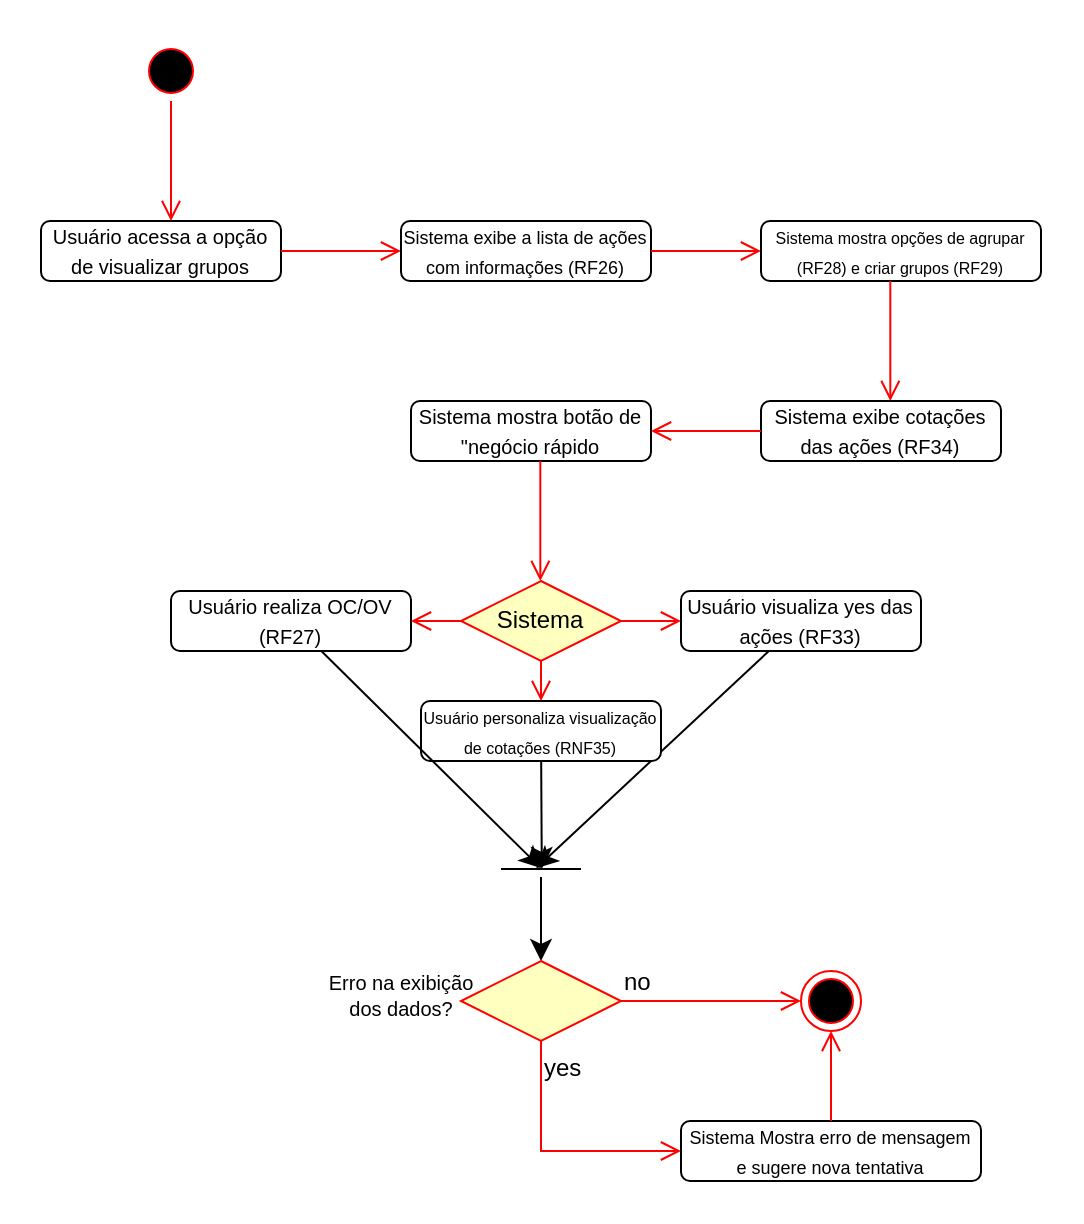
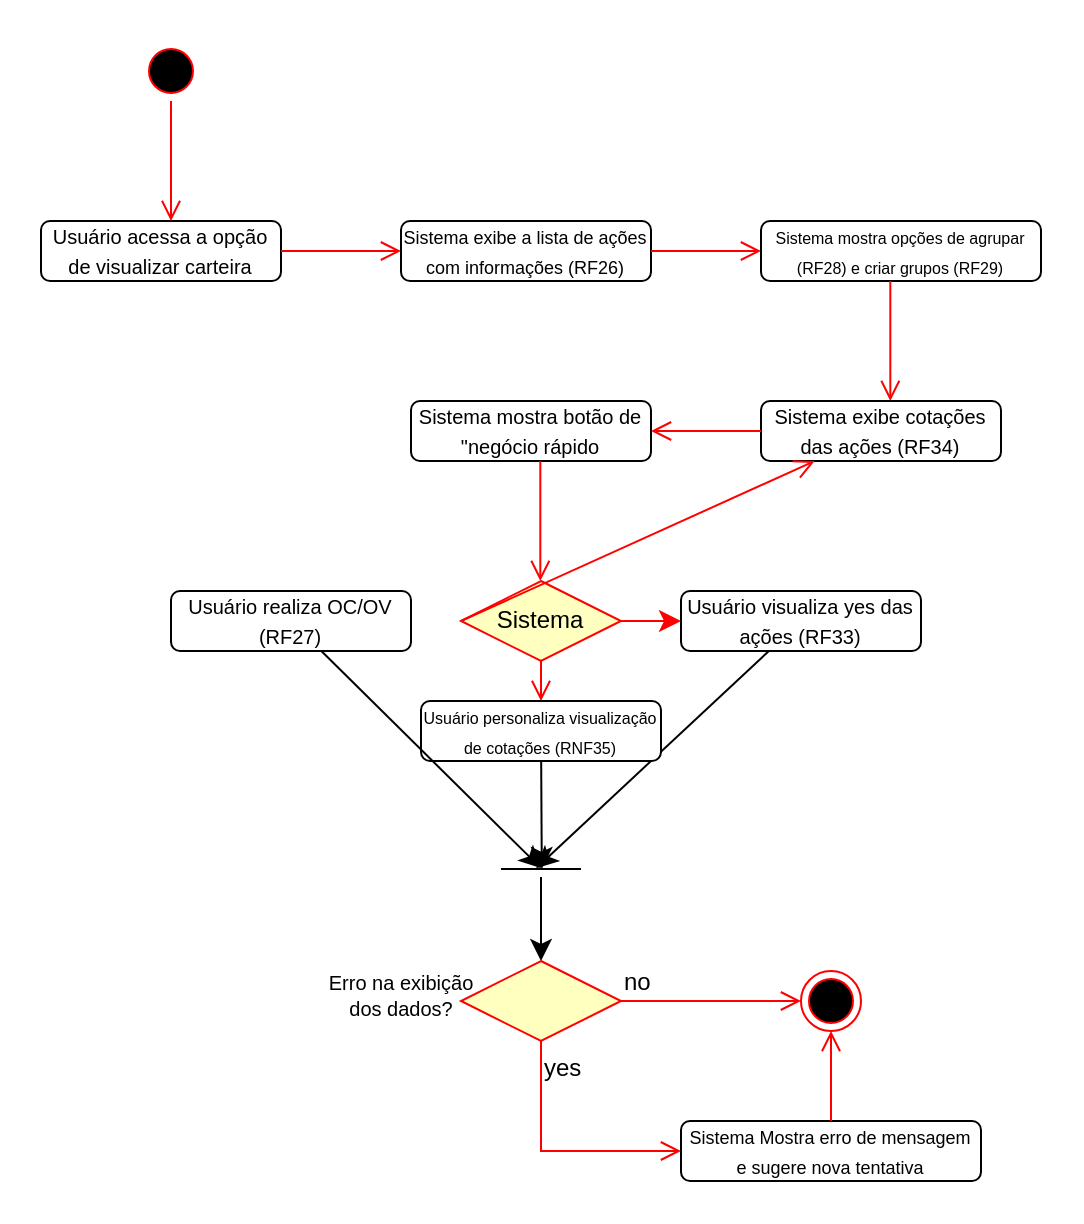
  <mxCell id="0" />
  <mxCell id="1" parent="0" />
- <mxCell id="2" value="&lt;font size=&quot;1&quot;&gt;Usuário acessa a opção de visualizar grupos&lt;/font&gt;" style="rounded=1;whiteSpace=wrap;html=1;" vertex="1" parent="1"><mxGeometry x="20" y="110" width="120" height="30" as="geometry" /></mxCell>
+ <mxCell id="2" value="&lt;font size=&quot;1&quot;&gt;Usuário acessa a opção de visualizar carteira&lt;/font&gt;" style="rounded=1;whiteSpace=wrap;html=1;" vertex="1" parent="1"><mxGeometry x="20" y="110" width="120" height="30" as="geometry" /></mxCell>
  <mxCell id="3" value="" style="edgeStyle=orthogonalEdgeStyle;html=1;verticalAlign=bottom;endArrow=open;endSize=8;strokeColor=#ff0000;rounded=0;entryX=0;entryY=0.5;entryDx=0;entryDy=0;" edge="1" parent="1" source="2" target="4"><mxGeometry relative="1" as="geometry"><mxPoint x="84.66" y="200" as="targetPoint" /><mxPoint x="84.66" y="140" as="sourcePoint" /></mxGeometry></mxCell>
  <mxCell id="4" value="&lt;font style=&quot;font-size: 9px;&quot;&gt;Sistema exibe a lista de ações com informações (RF26)&lt;/font&gt;" style="rounded=1;whiteSpace=wrap;html=1;" vertex="1" parent="1"><mxGeometry x="200" y="110" width="125" height="30" as="geometry" /></mxCell>
  <mxCell id="5" value="" style="edgeStyle=orthogonalEdgeStyle;html=1;verticalAlign=bottom;endArrow=open;endSize=8;strokeColor=#ff0000;rounded=0;entryX=0;entryY=0.5;entryDx=0;entryDy=0;" edge="1" parent="1" source="4" target="8"><mxGeometry relative="1" as="geometry"><mxPoint x="269.66" y="200" as="targetPoint" /><mxPoint x="269.66" y="140" as="sourcePoint" /></mxGeometry></mxCell>
  <mxCell id="6" value="&lt;font size=&quot;1&quot;&gt;Sistema mostra botão de &quot;negócio rápido&lt;/font&gt;" style="rounded=1;whiteSpace=wrap;html=1;" vertex="1" parent="1"><mxGeometry x="205" y="200" width="120" height="30" as="geometry" /></mxCell>
  <mxCell id="7" value="" style="edgeStyle=orthogonalEdgeStyle;html=1;verticalAlign=bottom;endArrow=open;endSize=8;strokeColor=#ff0000;rounded=0;" edge="1" parent="1"><mxGeometry relative="1" as="geometry"><mxPoint x="269.66" y="290" as="targetPoint" /><mxPoint x="269.66" y="230" as="sourcePoint" /></mxGeometry></mxCell>
  <mxCell id="8" value="&lt;font style=&quot;font-size: 8px;&quot;&gt;Sistema mostra opções de agrupar (RF28) e criar grupos (RF29)&lt;/font&gt;" style="rounded=1;whiteSpace=wrap;html=1;" vertex="1" parent="1"><mxGeometry x="380" y="110" width="140" height="30" as="geometry" /></mxCell>
  <mxCell id="9" value="" style="edgeStyle=orthogonalEdgeStyle;html=1;verticalAlign=bottom;endArrow=open;endSize=8;strokeColor=#ff0000;rounded=0;" edge="1" parent="1"><mxGeometry relative="1" as="geometry"><mxPoint x="444.66" y="200" as="targetPoint" /><mxPoint x="444.66" y="140" as="sourcePoint" /></mxGeometry></mxCell>
  <mxCell id="10" value="&lt;font size=&quot;1&quot;&gt;Sistema exibe cotações das ações (RF34)&lt;/font&gt;" style="rounded=1;whiteSpace=wrap;html=1;" vertex="1" parent="1"><mxGeometry x="380" y="200" width="120" height="30" as="geometry" /></mxCell>
  <mxCell id="11" value="" style="edgeStyle=orthogonalEdgeStyle;html=1;verticalAlign=bottom;endArrow=open;endSize=8;strokeColor=#ff0000;rounded=0;" edge="1" parent="1" source="10" target="6"><mxGeometry relative="1" as="geometry"><mxPoint x="444.66" y="290" as="targetPoint" /><mxPoint x="444.66" y="230" as="sourcePoint" /></mxGeometry></mxCell>
  <mxCell id="12" value="Sistema" style="rhombus;whiteSpace=wrap;html=1;fontColor=#000000;fillColor=#ffffc0;strokeColor=#ff0000;" vertex="1" parent="1"><mxGeometry x="230" y="290" width="80" height="40" as="geometry" /></mxCell>
- <mxCell id="13" value="" style="edgeStyle=orthogonalEdgeStyle;html=1;align=left;verticalAlign=bottom;endArrow=open;endSize=8;strokeColor=#ff0000;rounded=0;fontSize=12;curved=1;" edge="1" source="12" parent="1" target="16"><mxGeometry x="-1" relative="1" as="geometry"><mxPoint x="380" y="310" as="targetPoint" /></mxGeometry></mxCell>
+ <mxCell id="13" value="" style="edgeStyle=orthogonalEdgeStyle;html=1;align=left;verticalAlign=bottom;endArrow=classic;endSize=8;strokeColor=#ff0000;rounded=0;fontSize=12;curved=1;" edge="1" source="12" parent="1" target="16"><mxGeometry x="-1" relative="1" as="geometry"><mxPoint x="380" y="310" as="targetPoint" /></mxGeometry></mxCell>
  <mxCell id="14" value="" style="edgeStyle=orthogonalEdgeStyle;html=1;align=left;verticalAlign=top;endArrow=open;endSize=8;strokeColor=#ff0000;rounded=0;fontSize=12;curved=1;" edge="1" source="12" parent="1" target="18"><mxGeometry x="-1" relative="1" as="geometry"><mxPoint x="270" y="390" as="targetPoint" /></mxGeometry></mxCell>
  <mxCell id="15" style="edgeStyle=none;curved=1;rounded=0;orthogonalLoop=1;jettySize=auto;html=1;fontSize=12;startSize=8;endSize=8;entryX=0.44;entryY=0.45;entryDx=0;entryDy=0;entryPerimeter=0;" edge="1" parent="1" source="16" target="23"><mxGeometry relative="1" as="geometry"><mxPoint x="270" y="450" as="targetPoint" /></mxGeometry></mxCell>
  <mxCell id="16" value="&lt;font size=&quot;1&quot;&gt;Usuário visualiza yes das ações (RF33)&lt;/font&gt;" style="rounded=1;whiteSpace=wrap;html=1;" vertex="1" parent="1"><mxGeometry x="340" y="295" width="120" height="30" as="geometry" /></mxCell>
  <mxCell id="17" style="edgeStyle=none;curved=1;rounded=0;orthogonalLoop=1;jettySize=auto;html=1;entryX=0.51;entryY=0.5;entryDx=0;entryDy=0;fontSize=12;startSize=8;endSize=8;entryPerimeter=0;" edge="1" parent="1" source="18" target="23"><mxGeometry relative="1" as="geometry" /></mxCell>
  <mxCell id="18" value="&lt;font style=&quot;font-size: 8px;&quot;&gt;Usuário personaliza visualização de cotações (RNF35)&lt;/font&gt;" style="rounded=1;whiteSpace=wrap;html=1;" vertex="1" parent="1"><mxGeometry x="210" y="350" width="120" height="30" as="geometry" /></mxCell>
  <mxCell id="19" style="edgeStyle=none;curved=1;rounded=0;orthogonalLoop=1;jettySize=auto;html=1;entryX=0.5;entryY=0.45;entryDx=0;entryDy=0;fontSize=12;startSize=8;endSize=8;entryPerimeter=0;" edge="1" parent="1" source="20" target="23"><mxGeometry relative="1" as="geometry" /></mxCell>
  <mxCell id="20" value="&lt;font size=&quot;1&quot;&gt;Usuário realiza OC/OV (RF27)&lt;/font&gt;" style="rounded=1;whiteSpace=wrap;html=1;" vertex="1" parent="1"><mxGeometry x="85" y="295" width="120" height="30" as="geometry" /></mxCell>
- <mxCell id="21" value="" style="html=1;align=left;verticalAlign=bottom;endArrow=open;endSize=8;strokeColor=#ff0000;rounded=0;fontSize=12;exitX=0;exitY=0.5;exitDx=0;exitDy=0;entryX=1;entryY=0.5;entryDx=0;entryDy=0;" edge="1" parent="1" source="12" target="20"><mxGeometry x="-0.429" y="-10" relative="1" as="geometry"><mxPoint x="300" y="340" as="targetPoint" /><mxPoint x="230" y="340" as="sourcePoint" /><mxPoint as="offset" /></mxGeometry></mxCell>
+ <mxCell id="21" value="" style="html=1;align=left;verticalAlign=bottom;endArrow=open;endSize=8;strokeColor=#ff0000;rounded=0;fontSize=12;exitX=0;exitY=0.5;exitDx=0;exitDy=0;" edge="1" parent="1" source="12" target="10"><mxGeometry x="-0.429" y="-10" relative="1" as="geometry"><mxPoint x="300" y="340" as="targetPoint" /><mxPoint x="230" y="340" as="sourcePoint" /><mxPoint as="offset" /></mxGeometry></mxCell>
  <mxCell id="22" style="edgeStyle=none;curved=1;rounded=0;orthogonalLoop=1;jettySize=auto;html=1;entryX=0.5;entryY=0;entryDx=0;entryDy=0;fontSize=12;startSize=8;endSize=8;" edge="1" parent="1" source="23"><mxGeometry relative="1" as="geometry"><mxPoint x="270" y="480" as="targetPoint" /></mxGeometry></mxCell>
  <mxCell id="23" value="" style="line;strokeWidth=1;fillColor=none;align=left;verticalAlign=middle;spacingTop=-1;spacingLeft=3;spacingRight=3;rotatable=0;labelPosition=right;points=[];portConstraint=eastwest;strokeColor=inherit;" vertex="1" parent="1"><mxGeometry x="250" y="430" width="40" height="8" as="geometry" /></mxCell>
  <mxCell id="24" value="" style="rhombus;whiteSpace=wrap;html=1;fontColor=#000000;fillColor=#ffffc0;strokeColor=#ff0000;" vertex="1" parent="1"><mxGeometry x="230" y="480" width="80" height="40" as="geometry" /></mxCell>
  <mxCell id="25" value="no" style="html=1;align=left;verticalAlign=bottom;endArrow=open;endSize=8;strokeColor=#ff0000;rounded=0;fontSize=12;" edge="1" source="24" parent="1" target="29"><mxGeometry x="-1" relative="1" as="geometry"><mxPoint x="340" y="500" as="targetPoint" /><Array as="points" /></mxGeometry></mxCell>
  <mxCell id="26" value="yes" style="edgeStyle=orthogonalEdgeStyle;html=1;align=left;verticalAlign=top;endArrow=open;endSize=8;strokeColor=#ff0000;rounded=0;fontSize=12;entryX=0;entryY=0.5;entryDx=0;entryDy=0;exitX=0.5;exitY=1;exitDx=0;exitDy=0;" edge="1" source="24" parent="1" target="27"><mxGeometry x="-1" relative="1" as="geometry"><mxPoint x="230" y="630" as="targetPoint" /></mxGeometry></mxCell>
  <mxCell id="27" value="&lt;font style=&quot;font-size: 9px;&quot;&gt;Sistema Mostra erro de mensagem e sugere nova tentativa&lt;/font&gt;" style="rounded=1;whiteSpace=wrap;html=1;" vertex="1" parent="1"><mxGeometry x="340" y="560" width="150" height="30" as="geometry" /></mxCell>
  <mxCell id="28" value="&lt;font style=&quot;font-size: 10px;&quot;&gt;Erro na exibição&lt;/font&gt;&lt;div style=&quot;font-size: 10px;&quot;&gt;&lt;font style=&quot;font-size: 10px;&quot;&gt;dos dados?&lt;/font&gt;&lt;/div&gt;" style="text;html=1;align=center;verticalAlign=middle;resizable=0;points=[];autosize=1;strokeColor=none;fillColor=none;fontSize=16;" vertex="1" parent="1"><mxGeometry x="150" y="475" width="100" height="40" as="geometry" /></mxCell>
  <mxCell id="29" value="" style="ellipse;html=1;shape=endState;fillColor=#000000;strokeColor=#ff0000;" vertex="1" parent="1"><mxGeometry x="400" y="485" width="30" height="30" as="geometry" /></mxCell>
  <mxCell id="30" value="" style="edgeStyle=orthogonalEdgeStyle;html=1;align=left;verticalAlign=top;endArrow=open;endSize=8;strokeColor=#ff0000;rounded=0;fontSize=12;entryX=0.5;entryY=1;entryDx=0;entryDy=0;exitX=0.5;exitY=0;exitDx=0;exitDy=0;" edge="1" parent="1" source="27" target="29"><mxGeometry x="-1" relative="1" as="geometry"><mxPoint x="519.48" y="602.5" as="targetPoint" /><mxPoint x="449.48" y="547.5" as="sourcePoint" /></mxGeometry></mxCell>
  <mxCell id="31" value="" style="ellipse;html=1;shape=startState;fillColor=#000000;strokeColor=#ff0000;" vertex="1" parent="1"><mxGeometry x="70" y="20" width="30" height="30" as="geometry" /></mxCell>
  <mxCell id="32" value="" style="edgeStyle=orthogonalEdgeStyle;html=1;verticalAlign=bottom;endArrow=open;endSize=8;strokeColor=#ff0000;rounded=0;" edge="1" source="31" parent="1"><mxGeometry relative="1" as="geometry"><mxPoint x="85" y="110" as="targetPoint" /></mxGeometry></mxCell>
